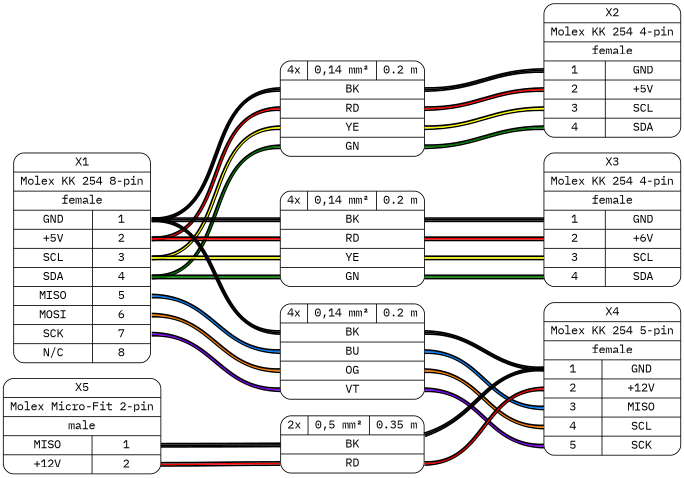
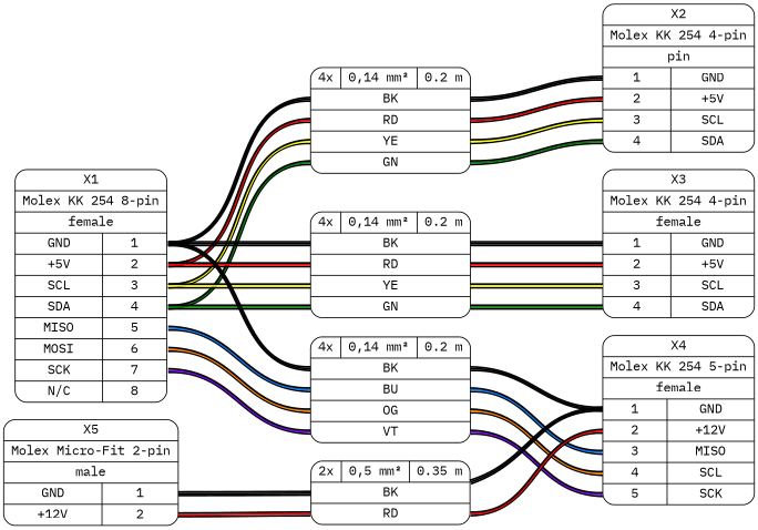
  graph {
    fontname="IBM Plex Mono"
    rankdir=LR
    ranksep=2
    node [fontname="IBM Plex Mono" shape=record style=rounded]
    edge [arrowhead=none color="#000000:#000000:#000000" fontname="IBM Plex Mono" headport=w2 style=bold tailport=p1]
    n1 [label="X1 | Molex KK 254 8-pin | female | {{GND|+5V|SCL|SDA|MISO|MOSI|SCK|N/C} | {<p1>1|<p2>2|<p3>3|<p4>4|<p5>5|<p6>6|<p7>7|<p8>8}} "]
    n2 [label="{4x | 0,14 mm² | 0.2 m} | <w1>BK|<w2>RD|<w3>YE|<w4>GN"]
    n3 [label="{4x | 0,14 mm² | 0.2 m} | <w1>BK|<w2>RD|<w3>YE|<w4>GN"]
    n4 [label="{4x | 0,14 mm² | 0.2 m} | <w1>BK|<w2>BU|<w3>OG|<w4>VT}"]
-   n5 [label="X2 | Molex KK 254 4-pin | female | {{<p1>1|<p2>2|<p3>3|<p4>4} | {GND|+5V|SCL|SDA}}"]
-   n6 [label="X3 | Molex KK 254 4-pin | female | {{<p1>1|<p2>2|<p3>3|<p4>4} | {GND|+6V|SCL|SDA}}"]
+   n5 [label="X2 | Molex KK 254 4-pin | pin | {{<p1>1|<p2>2|<p3>3|<p4>4} | {GND|+5V|SCL|SDA}}"]
+   n6 [label="X3 | Molex KK 254 4-pin | female | {{<p1>1|<p2>2|<p3>3|<p4>4} | {GND|+5V|SCL|SDA}}"]
    n7 [label="X4 | Molex KK 254 5-pin | female | {{<p1>1|<p2>2|<p3>3|<p4>4|<p5>5} | {GND|+12V|MISO|SCL|SCK}}"]
-   n8 [label="X5 | Molex Micro-Fit 2-pin | male | {{MISO|+12V} | {<p1>1|<p2>2}} "]
+   n8 [label="X5 | Molex Micro-Fit 2-pin | male | {{GND|+12V} | {<p1>1|<p2>2}} "]
    n9 [label="{2x | 0,5 mm² | 0.35 m} | <w1>BK|<w2>RD"]
    subgraph sub_1 {
      subgraph sub_2 {
        n1
        n2
        n3
        n4
        n5
        n6
        n7
        n8
        n9
      }
      subgraph sub_3 {
        n1
        n2
        n3
        n5
        n6
      }
      subgraph sub_4 {
        n7
        n8
        n9
      }
      subgraph sub_5 {
        n1
        n2
        n3
        n5
        n6
      }
      subgraph sub_6 {
        n1
        n2
        n3
        n5
        n6
      }
      subgraph sub_7 {
        n1
        n4
        n7
      }
      subgraph sub_8 {
        n1
        n4
        n7
      }
      subgraph sub_9 {
        n1
        n4
        n7
      }
    }
    n1 -- n2 [headport=w1]
    n1 -- n2 [color="#000000:#ff0000:#000000" tailport=p2]
    n1 -- n2 [color="#000000:#ffff00:#000000" headport=w3 tailport=p3]
    n1 -- n2 [color="#000000:#008000:#000000" headport=w4 tailport=p4]
    n1 -- n3 [headport=w1]
    n1 -- n3 [color="#000000:#ff0000:#000000" tailport=p2]
    n1 -- n3 [color="#000000:#ffff00:#000000" headport=w3 tailport=p3]
    n1 -- n3 [color="#000000:#008000:#000000" headport=w4 tailport=p4]
    n1 -- n4 [headport=w1]
    n1 -- n4 [color="#0000:#0080ff:#000000" tailport=p5]
    n1 -- n4 [color="#0000:#ff8000:#000000" headport=w3 tailport=p6]
    n1 -- n4 [color="#0000:#8000ff:#000000" headport=w4 tailport=p7]
    n2 -- n5 [headport=p1 tailport=w1]
    n2 -- n5 [color="#000000:#ff0000:#000000" headport=p2 tailport=w2]
    n2 -- n5 [color="#000000:#ffff00:#000000" headport=p3 tailport=w3]
    n2 -- n5 [color="#000000:#008000:#000000" headport=p4 tailport=w4]
    n3 -- n6 [headport=p1 tailport=w1]
    n3 -- n6 [color="#000000:#ff0000:#000000" headport=p2 tailport=w2]
    n3 -- n6 [color="#000000:#ffff00:#000000" headport=p3 tailport=w3]
    n3 -- n6 [color="#000000:#008000:#000000" headport=p4 tailport=w4]
    n4 -- n7 [headport=p1 tailport=w1]
    n4 -- n7 [color="#0000:#0080ff:#000000" headport=p3 tailport=w2]
    n4 -- n7 [color="#0000:#ff8000:#000000" headport=p4 tailport=w3]
    n4 -- n7 [color="#0000:#8000ff:#000000" headport=p5 tailport=w4]
    n8 -- n9 [headport=W1]
    n8 -- n9 [color="#0000:#ff0000:#000000" tailport=p2]
    n9 -- n7 [headport=p1 tailport=W1]
    n9 -- n7 [color="#0000:#ff0000:#000000" headport=p2 tailport=w2]
  }
